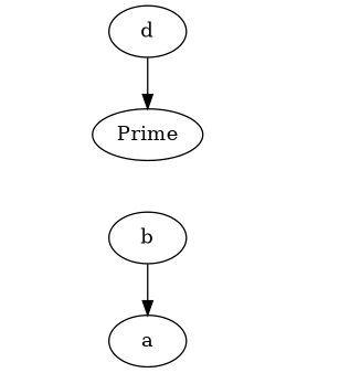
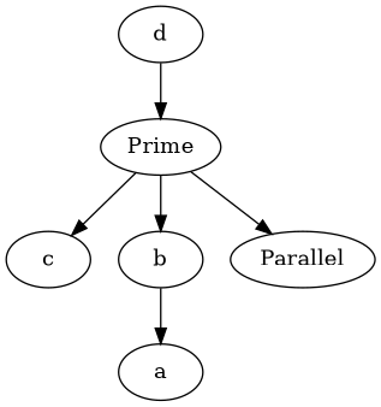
  digraph {
    n1 [label=Prime]
+   n2 [label=c]
    n3 [label=b]
+   n4 [label=Parallel]
    n5 [label=d]
    n6 [label=a]
+   n1 -> n2
+   n1 -> n3
+   n1 -> n4
    n3 -> n6
    n5 -> n1
  }
